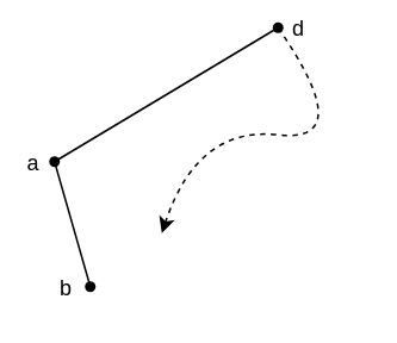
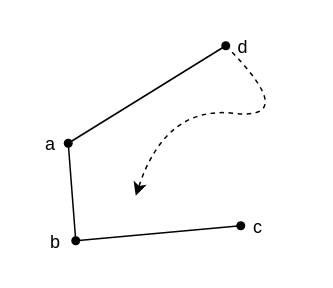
  <mxCell id="0" />
  <mxCell id="1" parent="0" />
- <mxCell id="3" value="       d" style="shape=waypoint;sketch=0;fillStyle=solid;size=6;pointerEvents=1;points=[];fillColor=none;resizable=0;rotatable=0;perimeter=centerPerimeter;snapToPoint=1;convertToSvg=1;" vertex="1" parent="1"><mxGeometry x="145" y="5" width="20" height="20" as="geometry" /></mxCell>
+ <mxCell id="2" value="       c" style="shape=waypoint;sketch=0;fillStyle=solid;size=6;pointerEvents=1;points=[];fillColor=none;resizable=0;rotatable=0;perimeter=centerPerimeter;snapToPoint=1;convertToSvg=1;" vertex="1" parent="1"><mxGeometry x="150" y="140" width="20" height="20" as="geometry" /></mxCell>
+ <mxCell id="3" value="       d" style="shape=waypoint;sketch=0;fillStyle=solid;size=6;pointerEvents=1;points=[];fillColor=none;resizable=0;rotatable=0;perimeter=centerPerimeter;snapToPoint=1;convertToSvg=1;" vertex="1" parent="1"><mxGeometry x="140" y="20" width="20" height="20" as="geometry" /></mxCell>
  <mxCell id="4" value="b        " style="shape=waypoint;sketch=0;fillStyle=solid;size=6;pointerEvents=1;points=[];fillColor=none;resizable=0;rotatable=0;perimeter=centerPerimeter;snapToPoint=1;convertToSvg=1;" vertex="1" parent="1"><mxGeometry x="40" y="150" width="20" height="20" as="geometry" /></mxCell>
- <mxCell id="5" value="a       " style="shape=waypoint;sketch=0;fillStyle=solid;size=6;pointerEvents=1;points=[];fillColor=none;resizable=0;rotatable=0;perimeter=centerPerimeter;snapToPoint=1;convertToSvg=1;" vertex="1" parent="1"><mxGeometry x="20" y="80" width="20" height="20" as="geometry" /></mxCell>
+ <mxCell id="5" value="a       " style="shape=waypoint;sketch=0;fillStyle=solid;size=6;pointerEvents=1;points=[];fillColor=none;resizable=0;rotatable=0;perimeter=centerPerimeter;snapToPoint=1;convertToSvg=1;" vertex="1" parent="1"><mxGeometry x="35" y="85" width="20" height="20" as="geometry" /></mxCell>
+ <mxCell id="6" value="" style="endArrow=none;html=1;rounded=0;entryX=0.15;entryY=0.85;entryDx=0;entryDy=0;entryPerimeter=0;exitX=1.15;exitY=0.65;exitDx=0;exitDy=0;exitPerimeter=0;" edge="1" parent="1" source="4" target="2"><mxGeometry width="50" height="50" relative="1" as="geometry"><mxPoint x="100" y="180" as="sourcePoint" /><mxPoint x="150" y="130" as="targetPoint" /></mxGeometry></mxCell>
  <mxCell id="7" value="" style="endArrow=none;html=1;rounded=0;exitX=0.75;exitY=0.4;exitDx=0;exitDy=0;exitPerimeter=0;entryX=0.95;entryY=1.1;entryDx=0;entryDy=0;entryPerimeter=0;" edge="1" parent="1" source="5" target="4"><mxGeometry width="50" height="50" relative="1" as="geometry"><mxPoint x="100" y="180" as="sourcePoint" /><mxPoint x="150" y="130" as="targetPoint" /></mxGeometry></mxCell>
  <mxCell id="8" value="" style="endArrow=none;html=1;rounded=0;exitX=0.8;exitY=0.85;exitDx=0;exitDy=0;exitPerimeter=0;entryX=0.8;entryY=1.15;entryDx=0;entryDy=0;entryPerimeter=0;" edge="1" parent="1" source="3" target="5"><mxGeometry width="50" height="50" relative="1" as="geometry"><mxPoint x="100" y="180" as="sourcePoint" /><mxPoint x="150" y="130" as="targetPoint" /></mxGeometry></mxCell>
  <mxCell id="9" value="" style="curved=1;endArrow=classic;html=1;rounded=0;exitX=0.15;exitY=0.9;exitDx=0;exitDy=0;exitPerimeter=0;dashed=1;strokeColor=default;" edge="1" parent="1" source="3"><mxGeometry width="50" height="50" relative="1" as="geometry"><mxPoint x="100" y="180" as="sourcePoint" /><mxPoint x="90" y="130" as="targetPoint" /><Array as="points"><mxPoint x="200" y="80" /><mxPoint x="110" y="70" /></Array></mxGeometry></mxCell>
